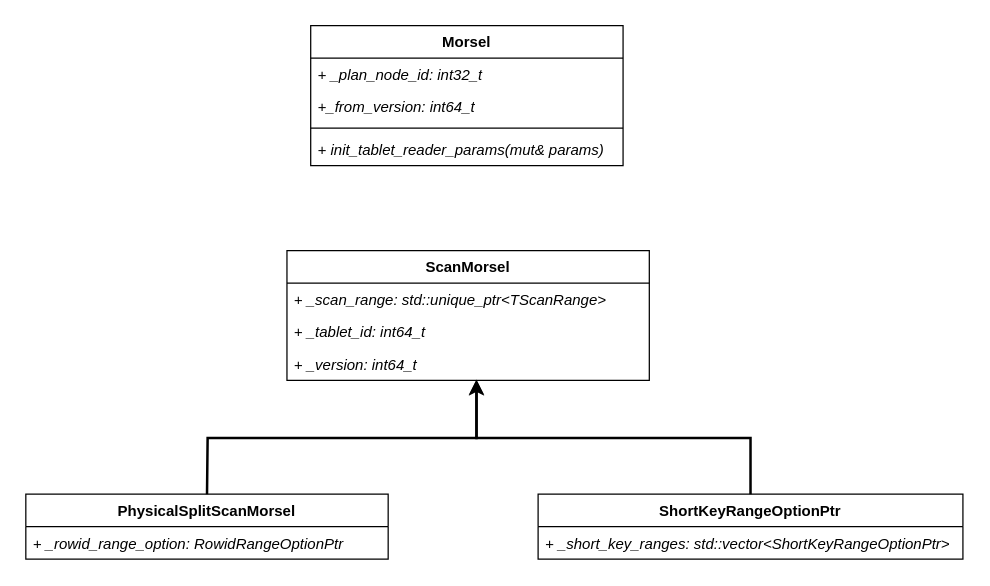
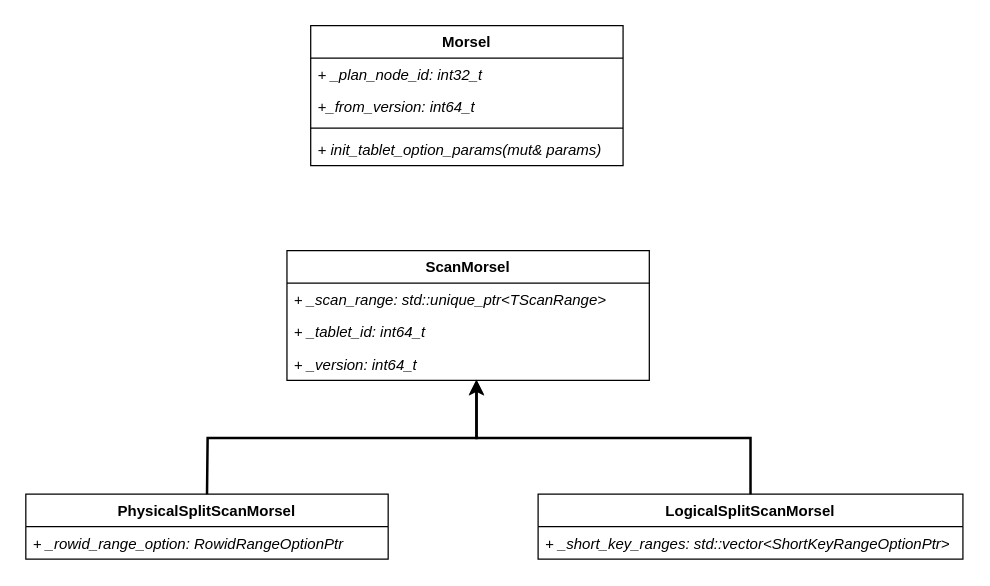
  <mxCell id="0" />
  <mxCell id="1" parent="0" />
  <mxCell id="2" value="Morsel" style="swimlane;fontStyle=1;align=center;verticalAlign=top;childLayout=stackLayout;horizontal=1;startSize=26;horizontalStack=0;resizeParent=1;resizeParentMax=0;resizeLast=0;collapsible=1;marginBottom=0;whiteSpace=wrap;html=1;" vertex="1" parent="1"><mxGeometry x="248" y="20" width="250" height="112" as="geometry" /></mxCell>
  <mxCell id="3" value="&lt;i&gt;+ _plan_node_id: int32_t&lt;/i&gt;" style="text;strokeColor=none;fillColor=none;align=left;verticalAlign=top;spacingLeft=4;spacingRight=4;overflow=hidden;rotatable=0;points=[[0,0.5],[1,0.5]];portConstraint=eastwest;whiteSpace=wrap;html=1;" vertex="1" parent="2"><mxGeometry y="26" width="250" height="26" as="geometry" /></mxCell>
  <mxCell id="4" value="&lt;i&gt;+_from_version: int64_t&lt;/i&gt;" style="text;strokeColor=none;fillColor=none;align=left;verticalAlign=top;spacingLeft=4;spacingRight=4;overflow=hidden;rotatable=0;points=[[0,0.5],[1,0.5]];portConstraint=eastwest;whiteSpace=wrap;html=1;" vertex="1" parent="2"><mxGeometry y="52" width="250" height="26" as="geometry" /></mxCell>
  <mxCell id="5" value="" style="line;strokeWidth=1;fillColor=none;align=left;verticalAlign=middle;spacingTop=-1;spacingLeft=3;spacingRight=3;rotatable=0;labelPosition=right;points=[];portConstraint=eastwest;strokeColor=inherit;" vertex="1" parent="2"><mxGeometry y="78" width="250" height="8" as="geometry" /></mxCell>
- <mxCell id="6" value="&lt;i&gt;+ init_tablet_reader_params(mut&amp;amp; params)&lt;/i&gt;" style="text;strokeColor=none;fillColor=none;align=left;verticalAlign=top;spacingLeft=4;spacingRight=4;overflow=hidden;rotatable=0;points=[[0,0.5],[1,0.5]];portConstraint=eastwest;whiteSpace=wrap;html=1;" vertex="1" parent="2"><mxGeometry y="86" width="250" height="26" as="geometry" /></mxCell>
+ <mxCell id="6" value="&lt;i&gt;+ init_tablet_option_params(mut&amp;amp; params)&lt;/i&gt;" style="text;strokeColor=none;fillColor=none;align=left;verticalAlign=top;spacingLeft=4;spacingRight=4;overflow=hidden;rotatable=0;points=[[0,0.5],[1,0.5]];portConstraint=eastwest;whiteSpace=wrap;html=1;" vertex="1" parent="2"><mxGeometry y="86" width="250" height="26" as="geometry" /></mxCell>
  <mxCell id="7" value="ScanMorsel" style="swimlane;fontStyle=1;align=center;verticalAlign=top;childLayout=stackLayout;horizontal=1;startSize=26;horizontalStack=0;resizeParent=1;resizeParentMax=0;resizeLast=0;collapsible=1;marginBottom=0;whiteSpace=wrap;html=1;" vertex="1" parent="1"><mxGeometry x="229" y="200" width="290" height="104" as="geometry" /></mxCell>
  <mxCell id="8" value="&lt;i&gt;+ _scan_range: std::unique_ptr&amp;lt;TScanRange&amp;gt;&lt;/i&gt;" style="text;strokeColor=none;fillColor=none;align=left;verticalAlign=top;spacingLeft=4;spacingRight=4;overflow=hidden;rotatable=0;points=[[0,0.5],[1,0.5]];portConstraint=eastwest;whiteSpace=wrap;html=1;" vertex="1" parent="7"><mxGeometry y="26" width="290" height="26" as="geometry" /></mxCell>
  <mxCell id="9" value="&lt;i&gt;+ _tablet_id:&amp;nbsp;int64_t&amp;nbsp;&lt;/i&gt;" style="text;strokeColor=none;fillColor=none;align=left;verticalAlign=top;spacingLeft=4;spacingRight=4;overflow=hidden;rotatable=0;points=[[0,0.5],[1,0.5]];portConstraint=eastwest;whiteSpace=wrap;html=1;" vertex="1" parent="7"><mxGeometry y="52" width="290" height="26" as="geometry" /></mxCell>
  <mxCell id="10" value="&lt;i&gt;+ _version:&amp;nbsp;int64_t&amp;nbsp;&lt;/i&gt;" style="text;strokeColor=none;fillColor=none;align=left;verticalAlign=top;spacingLeft=4;spacingRight=4;overflow=hidden;rotatable=0;points=[[0,0.5],[1,0.5]];portConstraint=eastwest;whiteSpace=wrap;html=1;" vertex="1" parent="7"><mxGeometry y="78" width="290" height="26" as="geometry" /></mxCell>
  <mxCell id="11" style="edgeStyle=orthogonalEdgeStyle;rounded=0;orthogonalLoop=1;jettySize=auto;html=1;exitX=0.5;exitY=0;exitDx=0;exitDy=0;entryX=0.523;entryY=0.992;entryDx=0;entryDy=0;entryPerimeter=0;strokeWidth=2;" edge="1" parent="1" target="10"><mxGeometry relative="1" as="geometry"><mxPoint x="379.67" y="304.506" as="targetPoint" /><mxPoint x="165" y="396" as="sourcePoint" /></mxGeometry></mxCell>
  <mxCell id="12" value="PhysicalSplitScanMorsel" style="swimlane;fontStyle=1;align=center;verticalAlign=top;childLayout=stackLayout;horizontal=1;startSize=26;horizontalStack=0;resizeParent=1;resizeParentMax=0;resizeLast=0;collapsible=1;marginBottom=0;whiteSpace=wrap;html=1;" vertex="1" parent="1"><mxGeometry x="20" y="395" width="290" height="52" as="geometry" /></mxCell>
  <mxCell id="13" value="&lt;i&gt;+ _rowid_range_option: RowidRangeOptionPtr&lt;/i&gt;" style="text;strokeColor=none;fillColor=none;align=left;verticalAlign=top;spacingLeft=4;spacingRight=4;overflow=hidden;rotatable=0;points=[[0,0.5],[1,0.5]];portConstraint=eastwest;whiteSpace=wrap;html=1;" vertex="1" parent="12"><mxGeometry y="26" width="290" height="26" as="geometry" /></mxCell>
  <mxCell id="14" style="edgeStyle=orthogonalEdgeStyle;rounded=0;orthogonalLoop=1;jettySize=auto;html=1;exitX=0.5;exitY=0;exitDx=0;exitDy=0;entryX=0.523;entryY=0.967;entryDx=0;entryDy=0;entryPerimeter=0;strokeWidth=2;" edge="1" parent="1" target="10"><mxGeometry relative="1" as="geometry"><mxPoint x="379.67" y="303.92" as="targetPoint" /><mxPoint x="600" y="397" as="sourcePoint" /><Array as="points"><mxPoint x="600" y="350" /><mxPoint x="380" y="350" /></Array></mxGeometry></mxCell>
- <mxCell id="15" value="ShortKeyRangeOptionPtr" style="swimlane;fontStyle=1;align=center;verticalAlign=top;childLayout=stackLayout;horizontal=1;startSize=26;horizontalStack=0;resizeParent=1;resizeParentMax=0;resizeLast=0;collapsible=1;marginBottom=0;whiteSpace=wrap;html=1;" vertex="1" parent="1"><mxGeometry x="430" y="395" width="340" height="52" as="geometry" /></mxCell>
+ <mxCell id="15" value="LogicalSplitScanMorsel" style="swimlane;fontStyle=1;align=center;verticalAlign=top;childLayout=stackLayout;horizontal=1;startSize=26;horizontalStack=0;resizeParent=1;resizeParentMax=0;resizeLast=0;collapsible=1;marginBottom=0;whiteSpace=wrap;html=1;" vertex="1" parent="1"><mxGeometry x="430" y="395" width="340" height="52" as="geometry" /></mxCell>
  <mxCell id="16" value="&lt;i&gt;+ _short_key_ranges: std::vector&amp;lt;ShortKeyRangeOptionPtr&amp;gt;&lt;/i&gt;" style="text;strokeColor=none;fillColor=none;align=left;verticalAlign=top;spacingLeft=4;spacingRight=4;overflow=hidden;rotatable=0;points=[[0,0.5],[1,0.5]];portConstraint=eastwest;whiteSpace=wrap;html=1;" vertex="1" parent="15"><mxGeometry y="26" width="340" height="26" as="geometry" /></mxCell>
